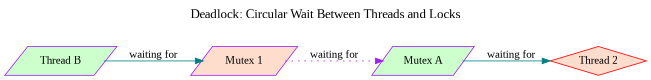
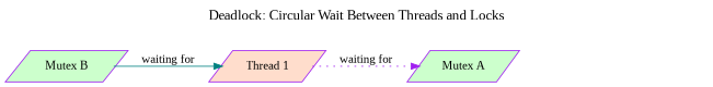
  digraph {
    fontname="Liberation Serif"
    fontsize=16
    label="Deadlock: Circular Wait Between Threads and Locks"
    labelloc=top
    rankdir=LR
    node [color=purple fillcolor="#FFDDCC" fontname="Liberation Serif" shape=parallelogram style=filled]
    edge [color=teal fontname="Liberation Serif" style=solid]
-   n1 [label="Mutex 1"]
+   n1 [label="Thread 1"]
    n2 [fillcolor="#CCFFCC" label="Mutex A"]
-   n3 [color=red label="Thread 2" shape=diamond]
-   n4 [fillcolor="#CCFFCC" label="Thread B"]
+   n4 [fillcolor="#CCFFCC" label="Mutex B"]
    n1 -> n2 [color=purple label="waiting for" style=dotted]
-   n2 -> n3 [label="waiting for"]
    n4 -> n1 [label="waiting for"]
  }
